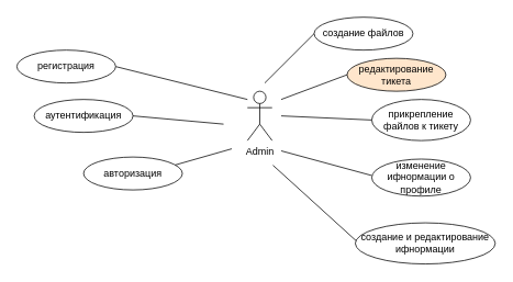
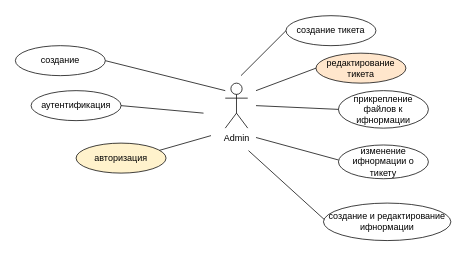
  <mxCell id="0" />
  <mxCell id="1" parent="0" />
  <mxCell id="2" value="Admin" style="shape=umlActor;verticalLabelPosition=bottom;verticalAlign=top;html=1;outlineConnect=0;" vertex="1" parent="1"><mxGeometry x="300" y="110" width="30" height="60" as="geometry" /></mxCell>
  <mxCell id="3" value="" style="endArrow=none;html=1;rounded=0;" edge="1" parent="1"><mxGeometry width="50" height="50" relative="1" as="geometry"><mxPoint x="140" y="80" as="sourcePoint" /><mxPoint x="300" y="120" as="targetPoint" /></mxGeometry></mxCell>
- <mxCell id="4" value="регистрация" style="ellipse;whiteSpace=wrap;html=1;" vertex="1" parent="1"><mxGeometry x="20" y="60" width="120" height="40" as="geometry" /></mxCell>
+ <mxCell id="4" value="создание" style="ellipse;whiteSpace=wrap;html=1;" vertex="1" parent="1"><mxGeometry x="20" y="60" width="120" height="40" as="geometry" /></mxCell>
  <mxCell id="5" value="" style="endArrow=none;html=1;rounded=0;" edge="1" parent="1"><mxGeometry width="50" height="50" relative="1" as="geometry"><mxPoint x="161" y="140" as="sourcePoint" /><mxPoint x="271" y="150" as="targetPoint" /></mxGeometry></mxCell>
  <mxCell id="6" value="аутентификация" style="ellipse;whiteSpace=wrap;html=1;" vertex="1" parent="1"><mxGeometry x="41" y="120" width="120" height="40" as="geometry" /></mxCell>
  <mxCell id="7" value="" style="endArrow=none;html=1;rounded=0;" edge="1" parent="1"><mxGeometry width="50" height="50" relative="1" as="geometry"><mxPoint x="211" y="200" as="sourcePoint" /><mxPoint x="281" y="180" as="targetPoint" /></mxGeometry></mxCell>
- <mxCell id="8" value="авторизация" style="ellipse;whiteSpace=wrap;html=1;" vertex="1" parent="1"><mxGeometry x="101" y="190" width="120" height="40" as="geometry" /></mxCell>
+ <mxCell id="8" value="авторизация" style="ellipse;whiteSpace=wrap;html=1;fillColor=#fff2cc;" vertex="1" parent="1"><mxGeometry x="101" y="190" width="120" height="40" as="geometry" /></mxCell>
  <mxCell id="9" value="" style="endArrow=none;html=1;rounded=0;" edge="1" parent="1"><mxGeometry width="50" height="50" relative="1" as="geometry"><mxPoint x="321" y="100" as="sourcePoint" /><mxPoint x="381" y="40" as="targetPoint" /></mxGeometry></mxCell>
- <mxCell id="10" value="создание файлов" style="ellipse;whiteSpace=wrap;html=1;" vertex="1" parent="1"><mxGeometry x="381" y="20" width="120" height="40" as="geometry" /></mxCell>
+ <mxCell id="10" value="создание тикета" style="ellipse;whiteSpace=wrap;html=1;" vertex="1" parent="1"><mxGeometry x="381" y="20" width="120" height="40" as="geometry" /></mxCell>
  <mxCell id="11" value="редактирование тикета" style="ellipse;whiteSpace=wrap;html=1;fillColor=#ffe6cc;" vertex="1" parent="1"><mxGeometry x="421" y="70" width="120" height="40" as="geometry" /></mxCell>
  <mxCell id="12" value="" style="endArrow=none;html=1;rounded=0;entryX=0;entryY=0.5;entryDx=0;entryDy=0;" edge="1" parent="1" target="11"><mxGeometry width="50" height="50" relative="1" as="geometry"><mxPoint x="341" y="120" as="sourcePoint" /><mxPoint x="431" y="160" as="targetPoint" /></mxGeometry></mxCell>
- <mxCell id="13" value="прикрепление файлов к тикету" style="ellipse;whiteSpace=wrap;html=1;" vertex="1" parent="1"><mxGeometry x="451" y="120" width="120" height="50" as="geometry" /></mxCell>
+ <mxCell id="13" value="прикрепление файлов к ифнормации" style="ellipse;whiteSpace=wrap;html=1;" vertex="1" parent="1"><mxGeometry x="451" y="120" width="120" height="50" as="geometry" /></mxCell>
  <mxCell id="14" value="" style="endArrow=none;html=1;rounded=0;entryX=0;entryY=0.5;entryDx=0;entryDy=0;" edge="1" parent="1" target="13"><mxGeometry width="50" height="50" relative="1" as="geometry"><mxPoint x="341" y="140" as="sourcePoint" /><mxPoint x="431" y="140" as="targetPoint" /></mxGeometry></mxCell>
  <mxCell id="15" value="" style="endArrow=none;html=1;rounded=0;" edge="1" parent="1"><mxGeometry width="50" height="50" relative="1" as="geometry"><mxPoint x="341" y="182.5" as="sourcePoint" /><mxPoint x="451" y="212.5" as="targetPoint" /></mxGeometry></mxCell>
- <mxCell id="16" value="изменение ифнормации о профиле" style="ellipse;whiteSpace=wrap;html=1;" vertex="1" parent="1"><mxGeometry x="451" y="192.5" width="120" height="45" as="geometry" /></mxCell>
+ <mxCell id="16" value="изменение ифнормации о тикету" style="ellipse;whiteSpace=wrap;html=1;" vertex="1" parent="1"><mxGeometry x="451" y="192.5" width="120" height="45" as="geometry" /></mxCell>
  <mxCell id="17" value="" style="endArrow=none;html=1;rounded=0;" edge="1" parent="1"><mxGeometry width="50" height="50" relative="1" as="geometry"><mxPoint x="441" y="300" as="sourcePoint" /><mxPoint x="331" y="200" as="targetPoint" /></mxGeometry></mxCell>
  <mxCell id="18" value="создание и редактирование ифнормации" style="ellipse;whiteSpace=wrap;html=1;" vertex="1" parent="1"><mxGeometry x="431" y="270" width="170" height="50" as="geometry" /></mxCell>
